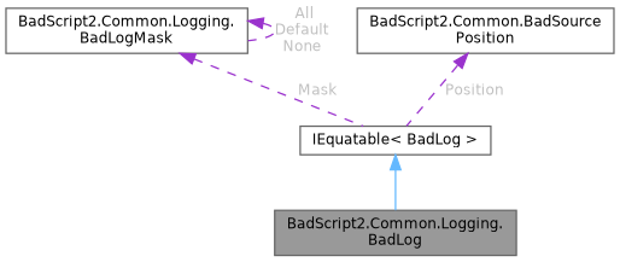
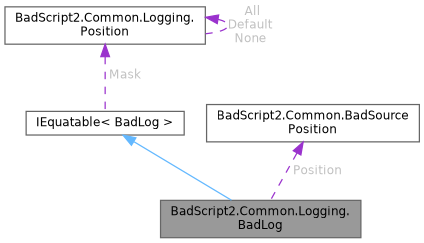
  digraph {
    rankdir=TB
    node [color=gray40 fillcolor=white fontname=Helvetica fontsize=10 shape=box style=filled]
    edge [color=darkorchid3 dir=back fontname=Helvetica fontsize=10 labelfontname=Helvetica labelfontsize=10 style=dashed fontcolor=grey]
    n1 [fillcolor=grey60 fontcolor=black height=0.2 label="BadScript2.Common.Logging.\lBadLog" width=0.4]
    n2 [height=0.2 label="IEquatable\< BadLog \>" width=0.4]
-   n3 [height=0.2 label="BadScript2.Common.Logging.\lBadLogMask" width=0.4]
+   n3 [height=0.2 label="BadScript2.Common.Logging.\lPosition" width=0.4]
    n4 [height=0.2 label="BadScript2.Common.BadSource\lPosition" width=0.4]
    n2 -> n1 [color=steelblue1 style=solid fontcolor=""]
    n3 -> n2 [label=" Mask"]
    n3 -> n3 [label=" All\nDefault\nNone"]
-   n4 -> n2 [label=" Position"]
+   n4 -> n1 [label=" Position"]
  }
